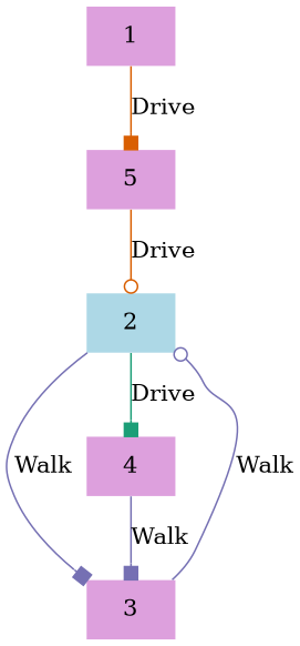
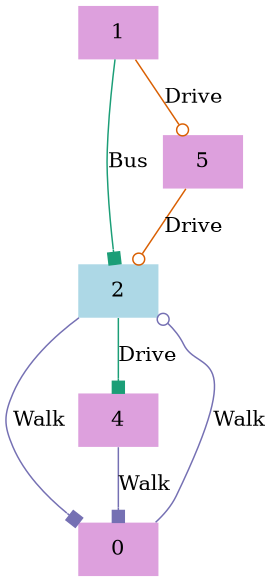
  digraph {
    node [color=teal fillcolor=plum shape=none style=filled]
    edge [arrowhead=box color="#7570B3"]
    2 [fillcolor=lightblue]
    1
    5 [color=gray40]
-   3
+   3 [label=0]
    4
    2 -> 3 [label=Walk]
    2 -> 4 [color="#1B9E77" label=Drive]
-   1 -> 5 [color="#D95F02" label=Drive]
+   1 -> 2 [color="#1B9E77" label=Bus]
+   1 -> 5 [arrowhead=odot color="#D95F02" label=Drive]
    5 -> 2 [arrowhead=odot color="#D95F02" label=Drive]
    3 -> 2 [arrowhead=odot label=Walk]
    4 -> 3 [label=Walk]
  }
